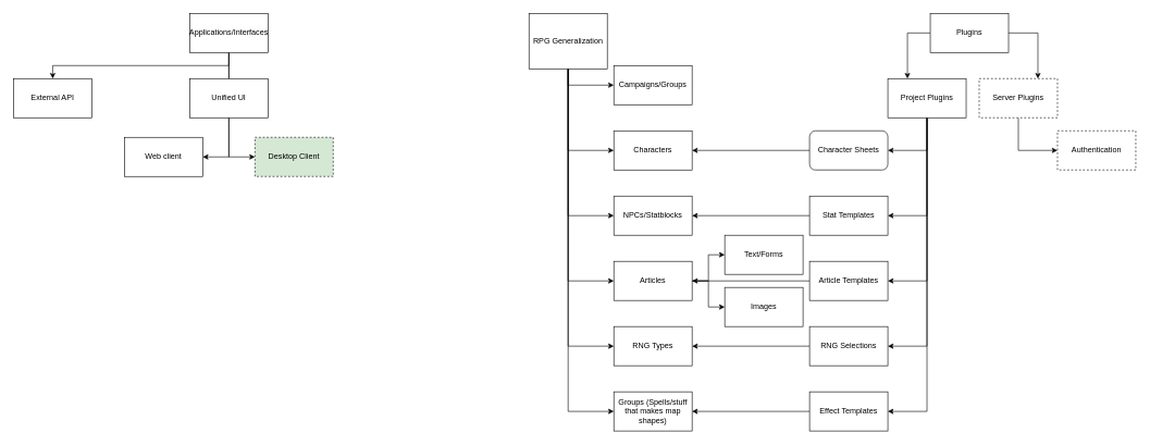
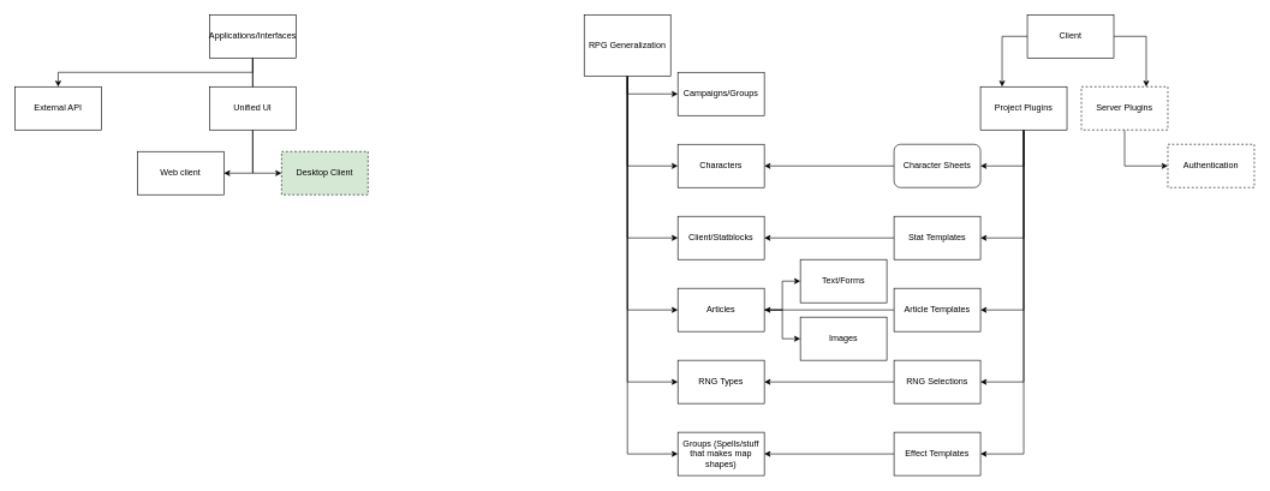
  <mxCell id="0" />
  <mxCell id="1" parent="0" />
  <mxCell id="2" style="edgeStyle=orthogonalEdgeStyle;rounded=0;orthogonalLoop=1;jettySize=auto;html=1;exitX=0.5;exitY=1;exitDx=0;exitDy=0;entryX=1;entryY=0.5;entryDx=0;entryDy=0;" edge="1" parent="1" source="5" target="6"><mxGeometry relative="1" as="geometry" /></mxCell>
  <mxCell id="3" style="edgeStyle=orthogonalEdgeStyle;rounded=0;orthogonalLoop=1;jettySize=auto;html=1;exitX=0.5;exitY=1;exitDx=0;exitDy=0;entryX=0;entryY=0.5;entryDx=0;entryDy=0;" edge="1" parent="1" source="5" target="7"><mxGeometry relative="1" as="geometry" /></mxCell>
  <mxCell id="4" style="edgeStyle=orthogonalEdgeStyle;rounded=0;orthogonalLoop=1;jettySize=auto;html=1;exitX=0.5;exitY=1;exitDx=0;exitDy=0;entryX=0.5;entryY=0;entryDx=0;entryDy=0;" edge="1" parent="1" source="5" target="8"><mxGeometry relative="1" as="geometry" /></mxCell>
  <mxCell id="5" value="Applications/Interfaces" style="rounded=0;whiteSpace=wrap;html=1;" vertex="1" parent="1"><mxGeometry x="290" y="20" width="120" height="60" as="geometry" /></mxCell>
  <mxCell id="6" value="Web client" style="rounded=0;whiteSpace=wrap;html=1;" vertex="1" parent="1"><mxGeometry x="190" y="210" width="120" height="60" as="geometry" /></mxCell>
  <mxCell id="7" value="Desktop Client" style="rounded=0;whiteSpace=wrap;html=1;dashed=1;fillColor=#d5e8d4;" vertex="1" parent="1"><mxGeometry x="390" y="210" width="120" height="60" as="geometry" /></mxCell>
  <mxCell id="8" value="External API" style="rounded=0;whiteSpace=wrap;html=1;" vertex="1" parent="1"><mxGeometry x="20" y="120" width="120" height="60" as="geometry" /></mxCell>
  <mxCell id="9" value="Unified UI" style="rounded=0;whiteSpace=wrap;html=1;" vertex="1" parent="1"><mxGeometry x="290" y="120" width="120" height="60" as="geometry" /></mxCell>
  <mxCell id="10" style="edgeStyle=orthogonalEdgeStyle;rounded=0;orthogonalLoop=1;jettySize=auto;html=1;exitX=0.5;exitY=1;exitDx=0;exitDy=0;entryX=0;entryY=0.5;entryDx=0;entryDy=0;" edge="1" parent="1" source="16" target="17"><mxGeometry relative="1" as="geometry" /></mxCell>
  <mxCell id="11" style="edgeStyle=orthogonalEdgeStyle;rounded=0;orthogonalLoop=1;jettySize=auto;html=1;exitX=0.5;exitY=1;exitDx=0;exitDy=0;entryX=0;entryY=0.5;entryDx=0;entryDy=0;" edge="1" parent="1" source="16" target="18"><mxGeometry relative="1" as="geometry" /></mxCell>
  <mxCell id="12" style="edgeStyle=orthogonalEdgeStyle;rounded=0;orthogonalLoop=1;jettySize=auto;html=1;exitX=0.5;exitY=1;exitDx=0;exitDy=0;entryX=0;entryY=0.5;entryDx=0;entryDy=0;" edge="1" parent="1" source="16" target="19"><mxGeometry relative="1" as="geometry" /></mxCell>
  <mxCell id="13" style="edgeStyle=orthogonalEdgeStyle;rounded=0;orthogonalLoop=1;jettySize=auto;html=1;exitX=0.5;exitY=1;exitDx=0;exitDy=0;entryX=0;entryY=0.5;entryDx=0;entryDy=0;" edge="1" parent="1" source="16" target="22"><mxGeometry relative="1" as="geometry" /></mxCell>
  <mxCell id="14" style="edgeStyle=orthogonalEdgeStyle;rounded=0;orthogonalLoop=1;jettySize=auto;html=1;exitX=0.5;exitY=1;exitDx=0;exitDy=0;entryX=0;entryY=0.5;entryDx=0;entryDy=0;" edge="1" parent="1" source="16" target="23"><mxGeometry relative="1" as="geometry" /></mxCell>
  <mxCell id="15" style="edgeStyle=orthogonalEdgeStyle;rounded=0;orthogonalLoop=1;jettySize=auto;html=1;exitX=0.5;exitY=1;exitDx=0;exitDy=0;entryX=0;entryY=0.5;entryDx=0;entryDy=0;" edge="1" parent="1" source="16" target="26"><mxGeometry relative="1" as="geometry" /></mxCell>
  <mxCell id="16" value="RPG Generalization" style="rounded=0;whiteSpace=wrap;html=1;" vertex="1" parent="1"><mxGeometry x="810" y="20" width="120" height="85" as="geometry" /></mxCell>
  <mxCell id="17" value="Campaigns/Groups" style="rounded=0;whiteSpace=wrap;html=1;" vertex="1" parent="1"><mxGeometry x="940" y="100" width="120" height="60" as="geometry" /></mxCell>
  <mxCell id="18" value="Characters" style="rounded=0;whiteSpace=wrap;html=1;" vertex="1" parent="1"><mxGeometry x="940" y="200" width="120" height="60" as="geometry" /></mxCell>
- <mxCell id="19" value="NPCs/Statblocks" style="rounded=0;whiteSpace=wrap;html=1;" vertex="1" parent="1"><mxGeometry x="940" y="300" width="120" height="60" as="geometry" /></mxCell>
+ <mxCell id="19" value="Client/Statblocks" style="rounded=0;whiteSpace=wrap;html=1;" vertex="1" parent="1"><mxGeometry x="940" y="300" width="120" height="60" as="geometry" /></mxCell>
  <mxCell id="20" style="edgeStyle=orthogonalEdgeStyle;rounded=0;orthogonalLoop=1;jettySize=auto;html=1;exitX=1;exitY=0.5;exitDx=0;exitDy=0;entryX=0;entryY=0.5;entryDx=0;entryDy=0;" edge="1" parent="1" source="22" target="24"><mxGeometry relative="1" as="geometry" /></mxCell>
  <mxCell id="21" style="edgeStyle=orthogonalEdgeStyle;rounded=0;orthogonalLoop=1;jettySize=auto;html=1;exitX=1;exitY=0.5;exitDx=0;exitDy=0;entryX=0;entryY=0.5;entryDx=0;entryDy=0;" edge="1" parent="1" source="22" target="25"><mxGeometry relative="1" as="geometry" /></mxCell>
  <mxCell id="22" value="Articles" style="rounded=0;whiteSpace=wrap;html=1;" vertex="1" parent="1"><mxGeometry x="940" y="400" width="120" height="60" as="geometry" /></mxCell>
  <mxCell id="23" value="RNG Types" style="rounded=0;whiteSpace=wrap;html=1;" vertex="1" parent="1"><mxGeometry x="940" y="500" width="120" height="60" as="geometry" /></mxCell>
  <mxCell id="24" value="Text/Forms" style="rounded=0;whiteSpace=wrap;html=1;" vertex="1" parent="1"><mxGeometry x="1110" y="360" width="120" height="60" as="geometry" /></mxCell>
  <mxCell id="25" value="Images" style="rounded=0;whiteSpace=wrap;html=1;" vertex="1" parent="1"><mxGeometry x="1110" y="440" width="120" height="60" as="geometry" /></mxCell>
  <mxCell id="26" value="Groups (Spells/stuff that makes map shapes)" style="rounded=0;whiteSpace=wrap;html=1;" vertex="1" parent="1"><mxGeometry x="940" y="600" width="120" height="60" as="geometry" /></mxCell>
  <mxCell id="27" style="edgeStyle=orthogonalEdgeStyle;rounded=0;orthogonalLoop=1;jettySize=auto;html=1;exitX=0;exitY=0.5;exitDx=0;exitDy=0;entryX=0.25;entryY=0;entryDx=0;entryDy=0;" edge="1" parent="1" source="29" target="45"><mxGeometry relative="1" as="geometry" /></mxCell>
  <mxCell id="28" style="edgeStyle=orthogonalEdgeStyle;rounded=0;orthogonalLoop=1;jettySize=auto;html=1;exitX=1;exitY=0.5;exitDx=0;exitDy=0;entryX=0.75;entryY=0;entryDx=0;entryDy=0;" edge="1" parent="1" source="29" target="47"><mxGeometry relative="1" as="geometry" /></mxCell>
- <mxCell id="29" value="Plugins" style="rounded=0;whiteSpace=wrap;html=1;" vertex="1" parent="1"><mxGeometry x="1425" y="20" width="120" height="60" as="geometry" /></mxCell>
+ <mxCell id="29" value="Client" style="rounded=0;whiteSpace=wrap;html=1;" vertex="1" parent="1"><mxGeometry x="1425" y="20" width="120" height="60" as="geometry" /></mxCell>
  <mxCell id="30" style="edgeStyle=orthogonalEdgeStyle;rounded=0;orthogonalLoop=1;jettySize=auto;html=1;exitX=0;exitY=0.5;exitDx=0;exitDy=0;entryX=1;entryY=0.5;entryDx=0;entryDy=0;" edge="1" parent="1" source="31" target="18"><mxGeometry relative="1" as="geometry" /></mxCell>
  <mxCell id="31" value="Character Sheets" style="whiteSpace=wrap;html=1;rounded=1;" vertex="1" parent="1"><mxGeometry x="1240" y="200" width="120" height="60" as="geometry" /></mxCell>
  <mxCell id="32" style="edgeStyle=orthogonalEdgeStyle;rounded=0;orthogonalLoop=1;jettySize=auto;html=1;exitX=0;exitY=0.5;exitDx=0;exitDy=0;entryX=1;entryY=0.5;entryDx=0;entryDy=0;" edge="1" parent="1" source="33" target="19"><mxGeometry relative="1" as="geometry" /></mxCell>
  <mxCell id="33" value="Stat Templates" style="rounded=0;whiteSpace=wrap;html=1;" vertex="1" parent="1"><mxGeometry x="1240" y="300" width="120" height="60" as="geometry" /></mxCell>
  <mxCell id="34" style="edgeStyle=orthogonalEdgeStyle;rounded=0;orthogonalLoop=1;jettySize=auto;html=1;exitX=0;exitY=0.5;exitDx=0;exitDy=0;entryX=1;entryY=0.5;entryDx=0;entryDy=0;" edge="1" parent="1" source="35" target="22"><mxGeometry relative="1" as="geometry" /></mxCell>
  <mxCell id="35" value="Article Templates" style="rounded=0;whiteSpace=wrap;html=1;" vertex="1" parent="1"><mxGeometry x="1240" y="400" width="120" height="60" as="geometry" /></mxCell>
  <mxCell id="36" style="edgeStyle=orthogonalEdgeStyle;rounded=0;orthogonalLoop=1;jettySize=auto;html=1;exitX=0;exitY=0.5;exitDx=0;exitDy=0;entryX=1;entryY=0.5;entryDx=0;entryDy=0;" edge="1" parent="1" source="37" target="23"><mxGeometry relative="1" as="geometry" /></mxCell>
  <mxCell id="37" value="RNG Selections" style="rounded=0;whiteSpace=wrap;html=1;" vertex="1" parent="1"><mxGeometry x="1240" y="500" width="120" height="60" as="geometry" /></mxCell>
  <mxCell id="38" style="edgeStyle=orthogonalEdgeStyle;rounded=0;orthogonalLoop=1;jettySize=auto;html=1;exitX=0;exitY=0.5;exitDx=0;exitDy=0;entryX=1;entryY=0.5;entryDx=0;entryDy=0;" edge="1" parent="1" source="39" target="26"><mxGeometry relative="1" as="geometry" /></mxCell>
  <mxCell id="39" value="Effect Templates" style="rounded=0;whiteSpace=wrap;html=1;" vertex="1" parent="1"><mxGeometry x="1240" y="600" width="120" height="60" as="geometry" /></mxCell>
  <mxCell id="40" style="edgeStyle=orthogonalEdgeStyle;rounded=0;orthogonalLoop=1;jettySize=auto;html=1;exitX=0.5;exitY=1;exitDx=0;exitDy=0;entryX=1;entryY=0.5;entryDx=0;entryDy=0;" edge="1" parent="1" source="45" target="31"><mxGeometry relative="1" as="geometry" /></mxCell>
  <mxCell id="41" style="edgeStyle=orthogonalEdgeStyle;rounded=0;orthogonalLoop=1;jettySize=auto;html=1;exitX=0.5;exitY=1;exitDx=0;exitDy=0;entryX=1;entryY=0.5;entryDx=0;entryDy=0;" edge="1" parent="1" source="45" target="33"><mxGeometry relative="1" as="geometry" /></mxCell>
  <mxCell id="42" style="edgeStyle=orthogonalEdgeStyle;rounded=0;orthogonalLoop=1;jettySize=auto;html=1;exitX=0.5;exitY=1;exitDx=0;exitDy=0;entryX=1;entryY=0.5;entryDx=0;entryDy=0;" edge="1" parent="1" source="45" target="35"><mxGeometry relative="1" as="geometry" /></mxCell>
  <mxCell id="43" style="edgeStyle=orthogonalEdgeStyle;rounded=0;orthogonalLoop=1;jettySize=auto;html=1;exitX=0.5;exitY=1;exitDx=0;exitDy=0;entryX=1;entryY=0.5;entryDx=0;entryDy=0;" edge="1" parent="1" source="45" target="37"><mxGeometry relative="1" as="geometry" /></mxCell>
  <mxCell id="44" style="edgeStyle=orthogonalEdgeStyle;rounded=0;orthogonalLoop=1;jettySize=auto;html=1;exitX=0.5;exitY=1;exitDx=0;exitDy=0;entryX=1;entryY=0.5;entryDx=0;entryDy=0;" edge="1" parent="1" source="45" target="39"><mxGeometry relative="1" as="geometry" /></mxCell>
  <mxCell id="45" value="Project Plugins" style="rounded=0;whiteSpace=wrap;html=1;" vertex="1" parent="1"><mxGeometry x="1360" y="120" width="120" height="60" as="geometry" /></mxCell>
  <mxCell id="46" style="edgeStyle=orthogonalEdgeStyle;rounded=0;orthogonalLoop=1;jettySize=auto;html=1;exitX=0.5;exitY=1;exitDx=0;exitDy=0;entryX=0;entryY=0.5;entryDx=0;entryDy=0;" edge="1" parent="1" source="47" target="48"><mxGeometry relative="1" as="geometry" /></mxCell>
  <mxCell id="47" value="Server Plugins" style="rounded=0;whiteSpace=wrap;html=1;dashed=1;" vertex="1" parent="1"><mxGeometry x="1500" y="120" width="120" height="60" as="geometry" /></mxCell>
  <mxCell id="48" value="Authentication" style="rounded=0;whiteSpace=wrap;html=1;dashed=1;" vertex="1" parent="1"><mxGeometry x="1620" y="200" width="120" height="60" as="geometry" /></mxCell>
